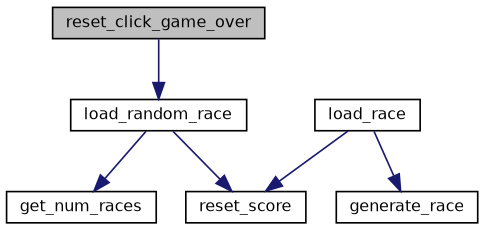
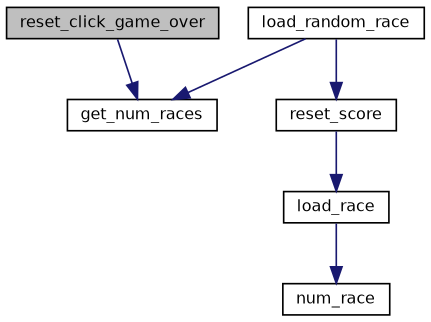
  digraph {
    rankdir=TB
    node [color=black fillcolor=white fontname=Helvetica fontsize=10 shape=record style=filled]
    edge [color=midnightblue fontname=Helvetica fontsize=10 labelfontname=Helvetica labelfontsize=10 style=solid]
    n1 [fillcolor=grey75 fontcolor=black height=0.2 label=reset_click_game_over width=0.4]
    n2 [height=0.2 label=load_random_race width=0.4]
    n3 [height=0.2 label=get_num_races width=0.4]
    n4 [height=0.2 label=reset_score width=0.4]
    n5 [height=0.2 label=load_race width=0.4]
-   n6 [height=0.2 label=generate_race width=0.4]
-   n1 -> n2
+   n6 [height=0.2 label=num_race width=0.4]
+   n1 -> n3
    n2 -> n3
    n2 -> n4
-   n5 -> n4
+   n4 -> n5
    n5 -> n6
  }
